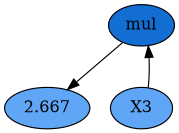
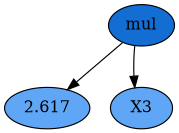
  digraph {
    node [fillcolor="#60a6f6" style=filled]
    n1 [fillcolor="#136ed4" label=mul]
-   n2 [label=2.667]
+   n2 [label=2.617]
    n3 [label=X3]
    n1 -> n2
-   n3 -> n1
+   n1 -> n3
  }
